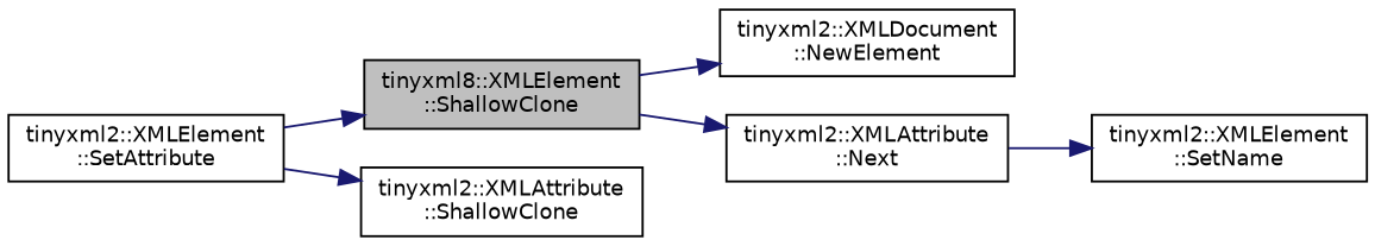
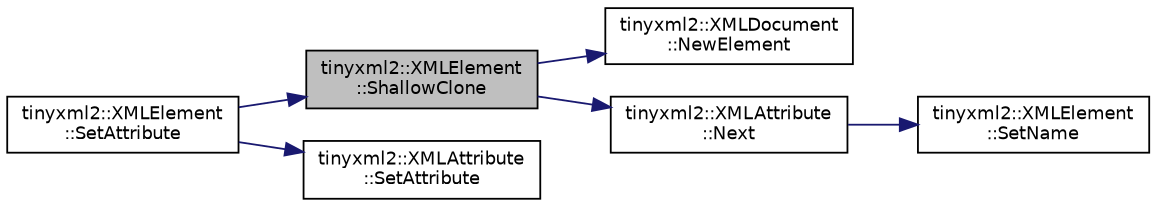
  digraph {
    rankdir=LR
    node [color=black fillcolor=white fontname=Helvetica fontsize=10 shape=record style=filled]
    edge [color=midnightblue fontname=Helvetica fontsize=10 labelfontname=Helvetica labelfontsize=10 style=solid]
-   n1 [fillcolor=grey75 fontcolor=black height=0.2 label="tinyxml8::XMLElement\l::ShallowClone" width=0.4]
+   n1 [fillcolor=grey75 fontcolor=black height=0.2 label="tinyxml2::XMLElement\l::ShallowClone" width=0.4]
    n2 [height=0.2 label="tinyxml2::XMLDocument\l::NewElement" width=0.4]
    n3 [height=0.2 label="tinyxml2::XMLAttribute\l::Next" width=0.4]
    n4 [height=0.2 label="tinyxml2::XMLElement\l::SetName" width=0.4]
    n5 [height=0.2 label="tinyxml2::XMLElement\l::SetAttribute" width=0.4]
-   n6 [height=0.2 label="tinyxml2::XMLAttribute\l::ShallowClone" width=0.4]
+   n6 [height=0.2 label="tinyxml2::XMLAttribute\l::SetAttribute" width=0.4]
    n1 -> n2
    n1 -> n3
    n3 -> n4
    n5 -> n1
    n5 -> n6
  }
